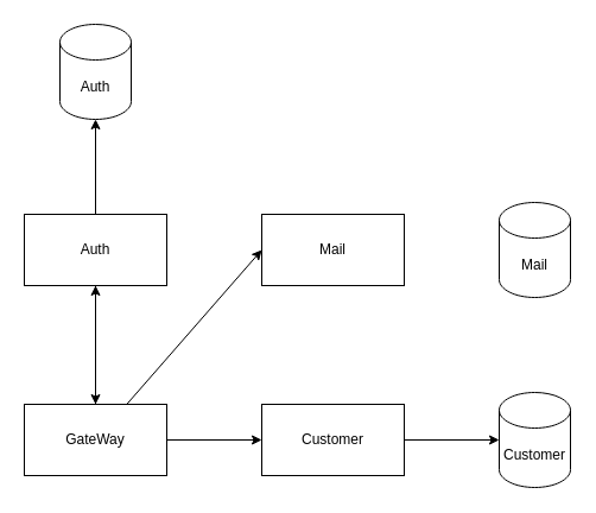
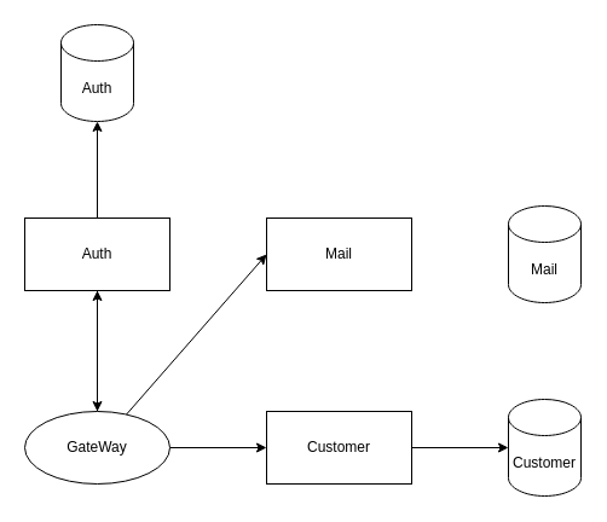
  <mxCell id="0" />
  <mxCell id="1" parent="0" />
  <mxCell id="2" style="edgeStyle=none;html=1;" parent="1" source="4" target="8" edge="1"><mxGeometry relative="1" as="geometry" /></mxCell>
  <mxCell id="3" style="edgeStyle=none;html=1;" parent="1" source="4" target="11" edge="1"><mxGeometry relative="1" as="geometry" /></mxCell>
  <mxCell id="4" value="Auth" style="whiteSpace=wrap;html=1;" parent="1" vertex="1"><mxGeometry x="20" y="180" width="120" height="60" as="geometry" /></mxCell>
  <mxCell id="5" style="edgeStyle=none;html=1;entryX=0.5;entryY=1;entryDx=0;entryDy=0;" parent="1" source="8" target="4" edge="1"><mxGeometry relative="1" as="geometry" /></mxCell>
  <mxCell id="6" style="edgeStyle=none;html=1;" parent="1" source="8" target="10" edge="1"><mxGeometry relative="1" as="geometry" /></mxCell>
  <mxCell id="7" style="edgeStyle=none;html=1;entryX=0;entryY=0.5;entryDx=0;entryDy=0;" edge="1" parent="1" source="8" target="13"><mxGeometry relative="1" as="geometry" /></mxCell>
- <mxCell id="8" value="GateWay" style="whiteSpace=wrap;html=1;" parent="1" vertex="1"><mxGeometry x="20" y="340" width="120" height="60" as="geometry" /></mxCell>
+ <mxCell id="8" value="GateWay" style="ellipse;whiteSpace=wrap;html=1;" parent="1" vertex="1"><mxGeometry x="20" y="340" width="120" height="60" as="geometry" /></mxCell>
  <mxCell id="9" style="edgeStyle=none;html=1;" parent="1" source="10" target="12" edge="1"><mxGeometry relative="1" as="geometry" /></mxCell>
  <mxCell id="10" value="Customer" style="whiteSpace=wrap;html=1;" parent="1" vertex="1"><mxGeometry x="220" y="340" width="120" height="60" as="geometry" /></mxCell>
  <mxCell id="11" value="Auth" style="shape=cylinder3;whiteSpace=wrap;html=1;boundedLbl=1;backgroundOutline=1;size=15;" parent="1" vertex="1"><mxGeometry x="50" y="20" width="60" height="80" as="geometry" /></mxCell>
  <mxCell id="12" value="Customer" style="shape=cylinder3;whiteSpace=wrap;html=1;boundedLbl=1;backgroundOutline=1;size=15;" parent="1" vertex="1"><mxGeometry x="420" y="330" width="60" height="80" as="geometry" /></mxCell>
  <mxCell id="13" value="Mail" style="whiteSpace=wrap;html=1;" vertex="1" parent="1"><mxGeometry x="220" y="180" width="120" height="60" as="geometry" /></mxCell>
  <mxCell id="14" value="Mail&lt;br&gt;" style="shape=cylinder3;whiteSpace=wrap;html=1;boundedLbl=1;backgroundOutline=1;size=15;" vertex="1" parent="1"><mxGeometry x="420" y="170" width="60" height="80" as="geometry" /></mxCell>
